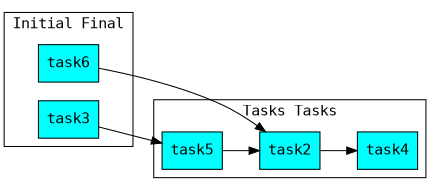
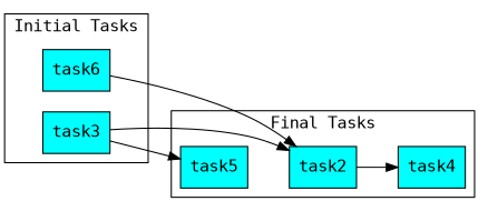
  digraph {
    fontname="DejaVu Sans Mono"
    rankdir=LR
    node [fillcolor=cyan fontname="DejaVu Sans Mono" shape=box style=filled]
    edge [fontname="DejaVu Sans Mono"]
    n1 [label=task4]
    n2 [label=task2]
    n3 [label=task5]
    n4 [label=task6]
    n5 [label=task3]
    subgraph cluster_1 {
-     label="Tasks Tasks"
+     label="Final Tasks"
      n1
      n2
      n3
    }
    subgraph cluster_2 {
-     label="Initial Final"
+     label="Initial Tasks"
      n4
      n5
    }
    n2 -> n1
    n4 -> n2
-   n3 -> n2
+   n5 -> n2
    n5 -> n3
  }
